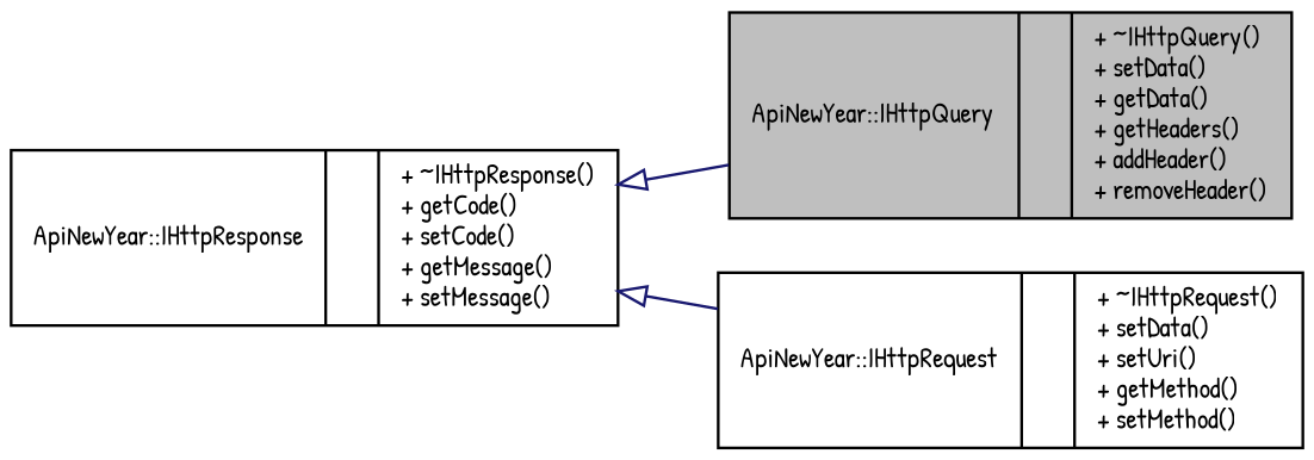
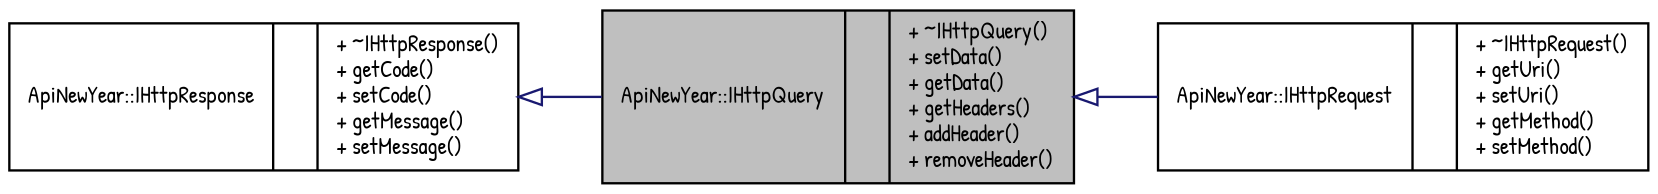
  digraph {
    fontname="Patrick Hand"
    rankdir=LR
    node [color=black fillcolor=white fontname="Patrick Hand" fontsize=10 shape=record style=filled]
    edge [arrowtail=onormal color=midnightblue dir=back fontname="Patrick Hand" fontsize=10 labelfontname=Helvetica labelfontsize=10 style=solid]
    n1 [fillcolor=grey75 fontcolor=black height=0.2 label="{ApiNewYear::IHttpQuery\n||+ ~IHttpQuery()\l+ setData()\l+ getData()\l+ getHeaders()\l+ addHeader()\l+ removeHeader()\l}" width=0.4]
-   n2 [height=0.2 label="{ApiNewYear::IHttpRequest\n||+ ~IHttpRequest()\l+ setData()\l+ setUri()\l+ getMethod()\l+ setMethod()\l}" width=0.4]
+   n2 [height=0.2 label="{ApiNewYear::IHttpRequest\n||+ ~IHttpRequest()\l+ getUri()\l+ setUri()\l+ getMethod()\l+ setMethod()\l}" width=0.4]
    n3 [height=0.2 label="{ApiNewYear::IHttpResponse\n||+ ~IHttpResponse()\l+ getCode()\l+ setCode()\l+ getMessage()\l+ setMessage()\l}" width=0.4]
-   n3 -> n2
+   n1 -> n2
    n3 -> n1
  }
